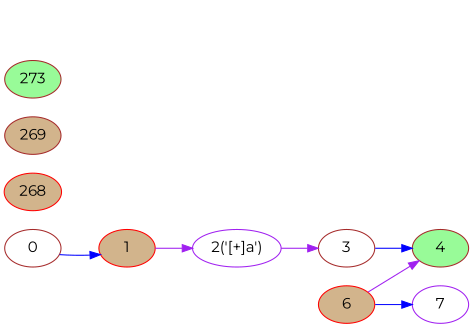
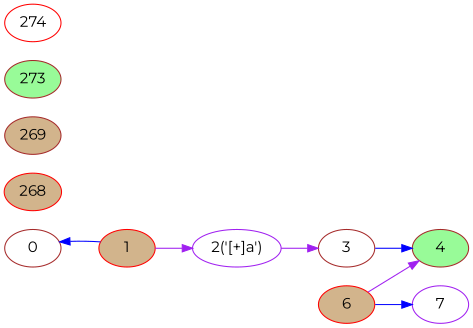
  digraph {
    fontname=Montserrat
    rankdir=LR
    node [color=brown fillcolor=white fontname=Montserrat style=filled]
    edge [color=blue fontname=Montserrat]
    0
    1 [color=red fillcolor=tan]
    n3 [color=purple label="2('[+]a')"]
    3
    4 [fillcolor=palegreen]
    6 [color=red fillcolor=tan]
    7 [color=purple]
    268 [color=red fillcolor=tan]
    269 [fillcolor=tan]
    273 [fillcolor=palegreen]
-   0 -> 1
+   274 [color=red]
+   1 -> 0
    1 -> n3 [color=purple]
    n3 -> 3 [color=purple]
    3 -> 4
    6 -> 4 [color=purple]
    6 -> 7
  }
